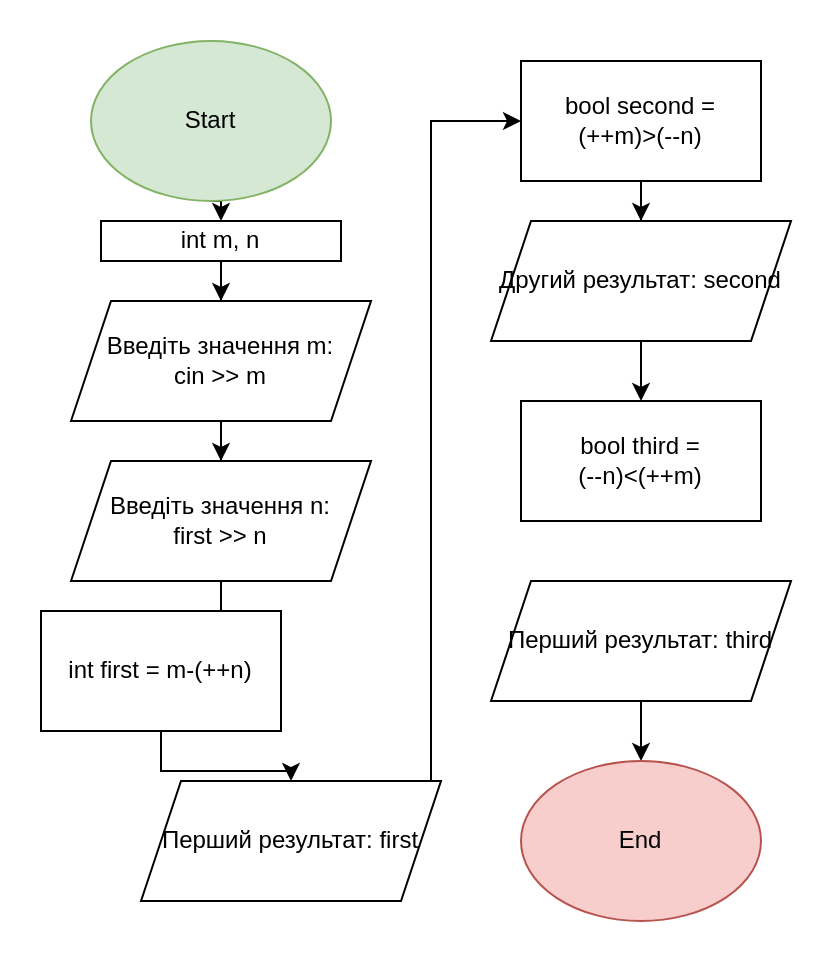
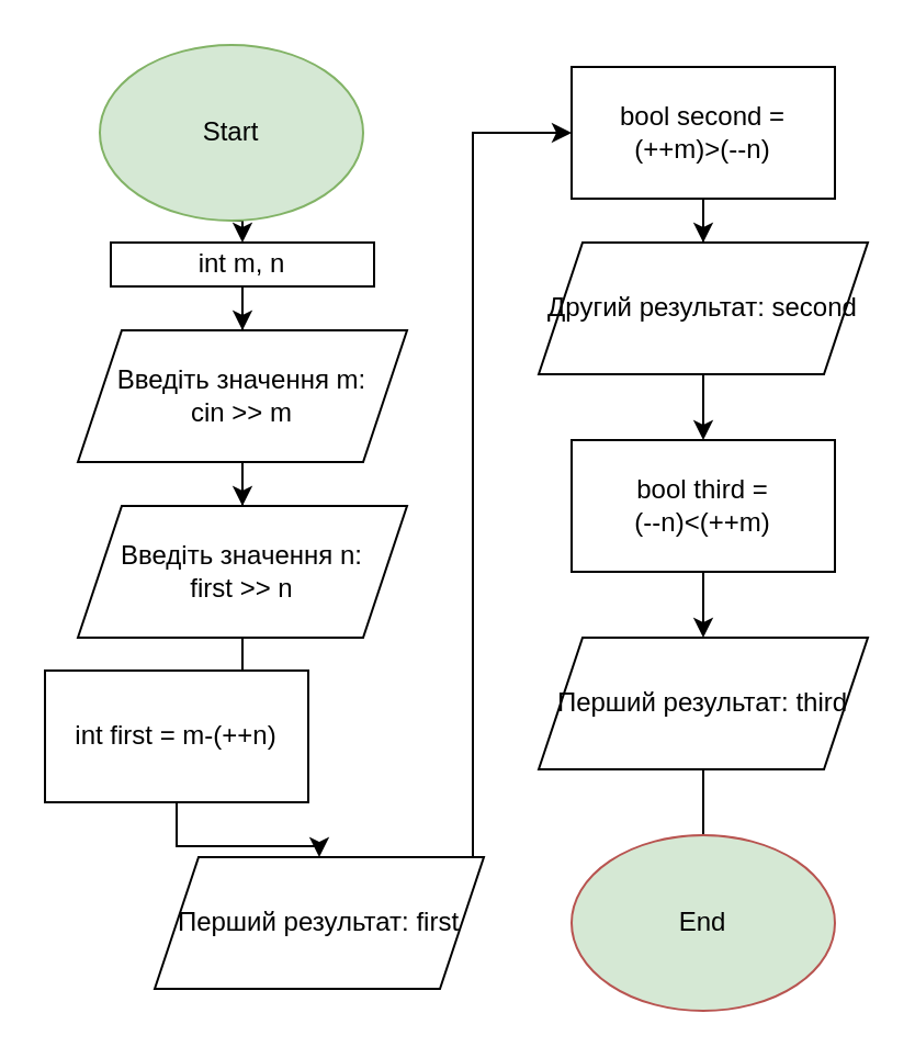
  <mxCell id="0" />
  <mxCell id="1" parent="0" />
  <mxCell id="2" style="edgeStyle=orthogonalEdgeStyle;rounded=0;orthogonalLoop=1;jettySize=auto;html=1;exitX=0.5;exitY=1;exitDx=0;exitDy=0;entryX=0.5;entryY=0;entryDx=0;entryDy=0;" edge="1" parent="1" source="3" target="5"><mxGeometry relative="1" as="geometry" /></mxCell>
  <mxCell id="3" value="Start" style="ellipse;whiteSpace=wrap;html=1;fillColor=#d5e8d4;strokeColor=#82b366;" vertex="1" parent="1"><mxGeometry x="45" width="120" height="80" as="geometry" y="20" /></mxCell>
  <mxCell id="4" value="" style="edgeStyle=orthogonalEdgeStyle;rounded=0;orthogonalLoop=1;jettySize=auto;html=1;" edge="1" parent="1" source="5" target="7"><mxGeometry relative="1" as="geometry" /></mxCell>
  <mxCell id="5" value="int m, n" style="rounded=0;whiteSpace=wrap;html=1;" vertex="1" parent="1"><mxGeometry x="50" y="110" width="120" height="20" as="geometry" /></mxCell>
  <mxCell id="6" value="" style="edgeStyle=orthogonalEdgeStyle;rounded=0;orthogonalLoop=1;jettySize=auto;html=1;" edge="1" parent="1" source="7" target="9"><mxGeometry relative="1" as="geometry" /></mxCell>
  <mxCell id="7" value="Введіть значення m:&lt;br&gt;cin &amp;gt;&amp;gt; m" style="shape=parallelogram;perimeter=parallelogramPerimeter;whiteSpace=wrap;html=1;fixedSize=1;rounded=0;" vertex="1" parent="1"><mxGeometry y="150" width="150" height="60" as="geometry" x="35" /></mxCell>
  <mxCell id="8" value="" style="edgeStyle=orthogonalEdgeStyle;rounded=0;orthogonalLoop=1;jettySize=auto;html=1;" edge="1" parent="1" source="9" target="11"><mxGeometry relative="1" as="geometry" /></mxCell>
  <mxCell id="9" value="Введіть значення n:&lt;br&gt;first &amp;gt;&amp;gt; n" style="shape=parallelogram;perimeter=parallelogramPerimeter;whiteSpace=wrap;html=1;fixedSize=1;rounded=0;" vertex="1" parent="1"><mxGeometry y="230" width="150" height="60" as="geometry" x="35" /></mxCell>
  <mxCell id="10" value="" style="edgeStyle=orthogonalEdgeStyle;rounded=0;orthogonalLoop=1;jettySize=auto;html=1;" edge="1" parent="1" source="11" target="13"><mxGeometry relative="1" as="geometry" /></mxCell>
  <mxCell id="11" value="int first = m-(++n)" style="whiteSpace=wrap;html=1;rounded=0;" vertex="1" parent="1"><mxGeometry x="20" y="305" width="120" height="60" as="geometry" /></mxCell>
  <mxCell id="12" value="" style="edgeStyle=orthogonalEdgeStyle;rounded=0;orthogonalLoop=1;jettySize=auto;html=1;entryX=0;entryY=0.5;entryDx=0;entryDy=0;" edge="1" parent="1" source="13" target="15"><mxGeometry relative="1" as="geometry"><Array as="points"><mxPoint x="215" y="420" /><mxPoint x="215" y="60" /></Array></mxGeometry></mxCell>
  <mxCell id="13" value="Перший результат: first" style="shape=parallelogram;perimeter=parallelogramPerimeter;whiteSpace=wrap;html=1;fixedSize=1;rounded=0;" vertex="1" parent="1"><mxGeometry x="70" y="390" width="150" height="60" as="geometry" /></mxCell>
  <mxCell id="14" value="" style="edgeStyle=orthogonalEdgeStyle;rounded=0;orthogonalLoop=1;jettySize=auto;html=1;" edge="1" parent="1" source="15" target="17"><mxGeometry relative="1" as="geometry" /></mxCell>
  <mxCell id="15" value="bool second =&lt;br&gt;(++m)&amp;gt;(--n)" style="whiteSpace=wrap;html=1;rounded=0;" vertex="1" parent="1"><mxGeometry x="260" y="30" width="120" height="60" as="geometry" /></mxCell>
  <mxCell id="16" value="" style="edgeStyle=orthogonalEdgeStyle;rounded=0;orthogonalLoop=1;jettySize=auto;html=1;" edge="1" parent="1" source="17" target="19"><mxGeometry relative="1" as="geometry" /></mxCell>
  <mxCell id="17" value="Другий результат: second" style="shape=parallelogram;perimeter=parallelogramPerimeter;whiteSpace=wrap;html=1;fixedSize=1;rounded=0;" vertex="1" parent="1"><mxGeometry x="245" y="110" width="150" height="60" as="geometry" /></mxCell>
+ <mxCell id="18" value="" style="edgeStyle=orthogonalEdgeStyle;rounded=0;orthogonalLoop=1;jettySize=auto;html=1;" edge="1" parent="1" source="19" target="21"><mxGeometry relative="1" as="geometry" /></mxCell>
  <mxCell id="19" value="bool third =&lt;br&gt;(--n)&amp;lt;(++m)" style="whiteSpace=wrap;html=1;rounded=0;" vertex="1" parent="1"><mxGeometry x="260" y="200" width="120" height="60" as="geometry" /></mxCell>
- <mxCell id="20" value="" style="edgeStyle=orthogonalEdgeStyle;rounded=0;orthogonalLoop=1;jettySize=auto;html=1;" edge="1" parent="1" source="21" target="22"><mxGeometry relative="1" as="geometry" /></mxCell>
+ <mxCell id="20" value="" style="edgeStyle=orthogonalEdgeStyle;rounded=0;orthogonalLoop=1;jettySize=auto;html=1;endArrow=none;" edge="1" parent="1" source="21" target="22"><mxGeometry relative="1" as="geometry" /></mxCell>
  <mxCell id="21" value="Перший результат: third" style="shape=parallelogram;perimeter=parallelogramPerimeter;whiteSpace=wrap;html=1;fixedSize=1;rounded=0;" vertex="1" parent="1"><mxGeometry x="245" y="290" width="150" height="60" as="geometry" /></mxCell>
- <mxCell id="22" value="End" style="ellipse;whiteSpace=wrap;html=1;fillColor=#f8cecc;strokeColor=#b85450;" vertex="1" parent="1"><mxGeometry x="260" y="380" width="120" height="80" as="geometry" /></mxCell>
+ <mxCell id="22" value="End" style="ellipse;whiteSpace=wrap;html=1;fillColor=#d5e8d4;strokeColor=#b85450;" vertex="1" parent="1"><mxGeometry x="260" y="380" width="120" height="80" as="geometry" /></mxCell>
